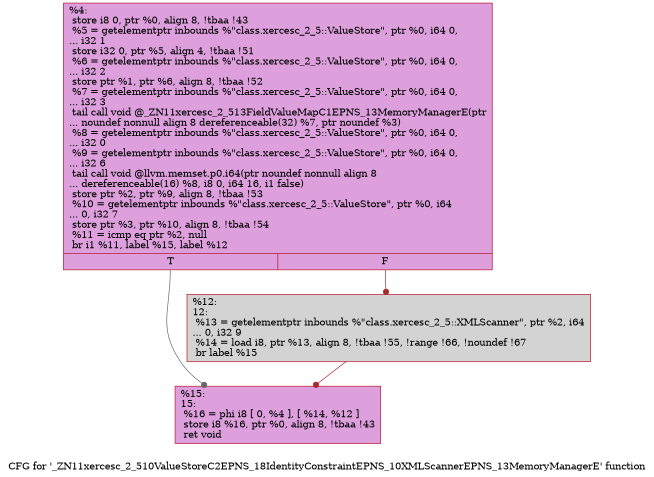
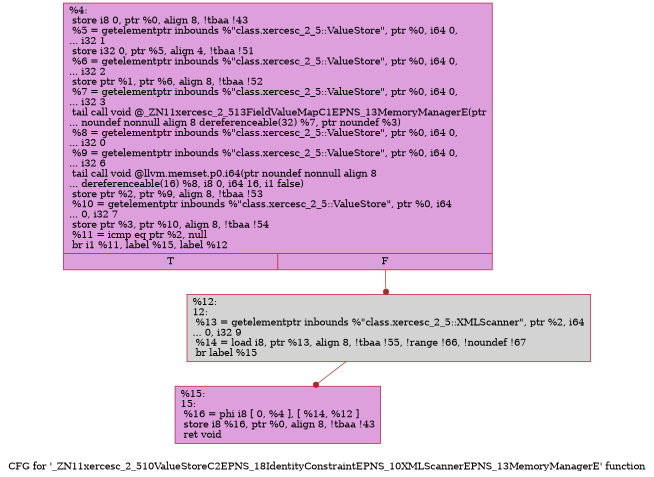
  digraph {
    label="CFG for '_ZN11xercesc_2_510ValueStoreC2EPNS_18IdentityConstraintEPNS_10XMLScannerEPNS_13MemoryManagerE' function"
    node [color="#b70d28ff" fillcolor=plum shape=record style=filled]
    edge [arrowhead=dot color=brown]
    n1 [label="{%4:\l  store i8 0, ptr %0, align 8, !tbaa !43\l  %5 = getelementptr inbounds %\"class.xercesc_2_5::ValueStore\", ptr %0, i64 0,\l... i32 1\l  store i32 0, ptr %5, align 4, !tbaa !51\l  %6 = getelementptr inbounds %\"class.xercesc_2_5::ValueStore\", ptr %0, i64 0,\l... i32 2\l  store ptr %1, ptr %6, align 8, !tbaa !52\l  %7 = getelementptr inbounds %\"class.xercesc_2_5::ValueStore\", ptr %0, i64 0,\l... i32 3\l  tail call void @_ZN11xercesc_2_513FieldValueMapC1EPNS_13MemoryManagerE(ptr\l... noundef nonnull align 8 dereferenceable(32) %7, ptr noundef %3)\l  %8 = getelementptr inbounds %\"class.xercesc_2_5::ValueStore\", ptr %0, i64 0,\l... i32 0\l  %9 = getelementptr inbounds %\"class.xercesc_2_5::ValueStore\", ptr %0, i64 0,\l... i32 6\l  tail call void @llvm.memset.p0.i64(ptr noundef nonnull align 8\l... dereferenceable(16) %8, i8 0, i64 16, i1 false)\l  store ptr %2, ptr %9, align 8, !tbaa !53\l  %10 = getelementptr inbounds %\"class.xercesc_2_5::ValueStore\", ptr %0, i64\l... 0, i32 7\l  store ptr %3, ptr %10, align 8, !tbaa !54\l  %11 = icmp eq ptr %2, null\l  br i1 %11, label %15, label %12\l|{<s0>T|<s1>F}}"]
    n2 [label="{%15:\l15:                                               \l  %16 = phi i8 [ 0, %4 ], [ %14, %12 ]\l  store i8 %16, ptr %0, align 8, !tbaa !43\l  ret void\l}"]
    n3 [fillcolor=lightgrey label="{%12:\l12:                                               \l  %13 = getelementptr inbounds %\"class.xercesc_2_5::XMLScanner\", ptr %2, i64\l... 0, i32 9\l  %14 = load i8, ptr %13, align 8, !tbaa !55, !range !66, !noundef !67\l  br label %15\l}"]
-   n1 -> n2 [color=gray40 tailport=s0]
    n1 -> n3 [tailport=s1]
    n3 -> n2
  }
